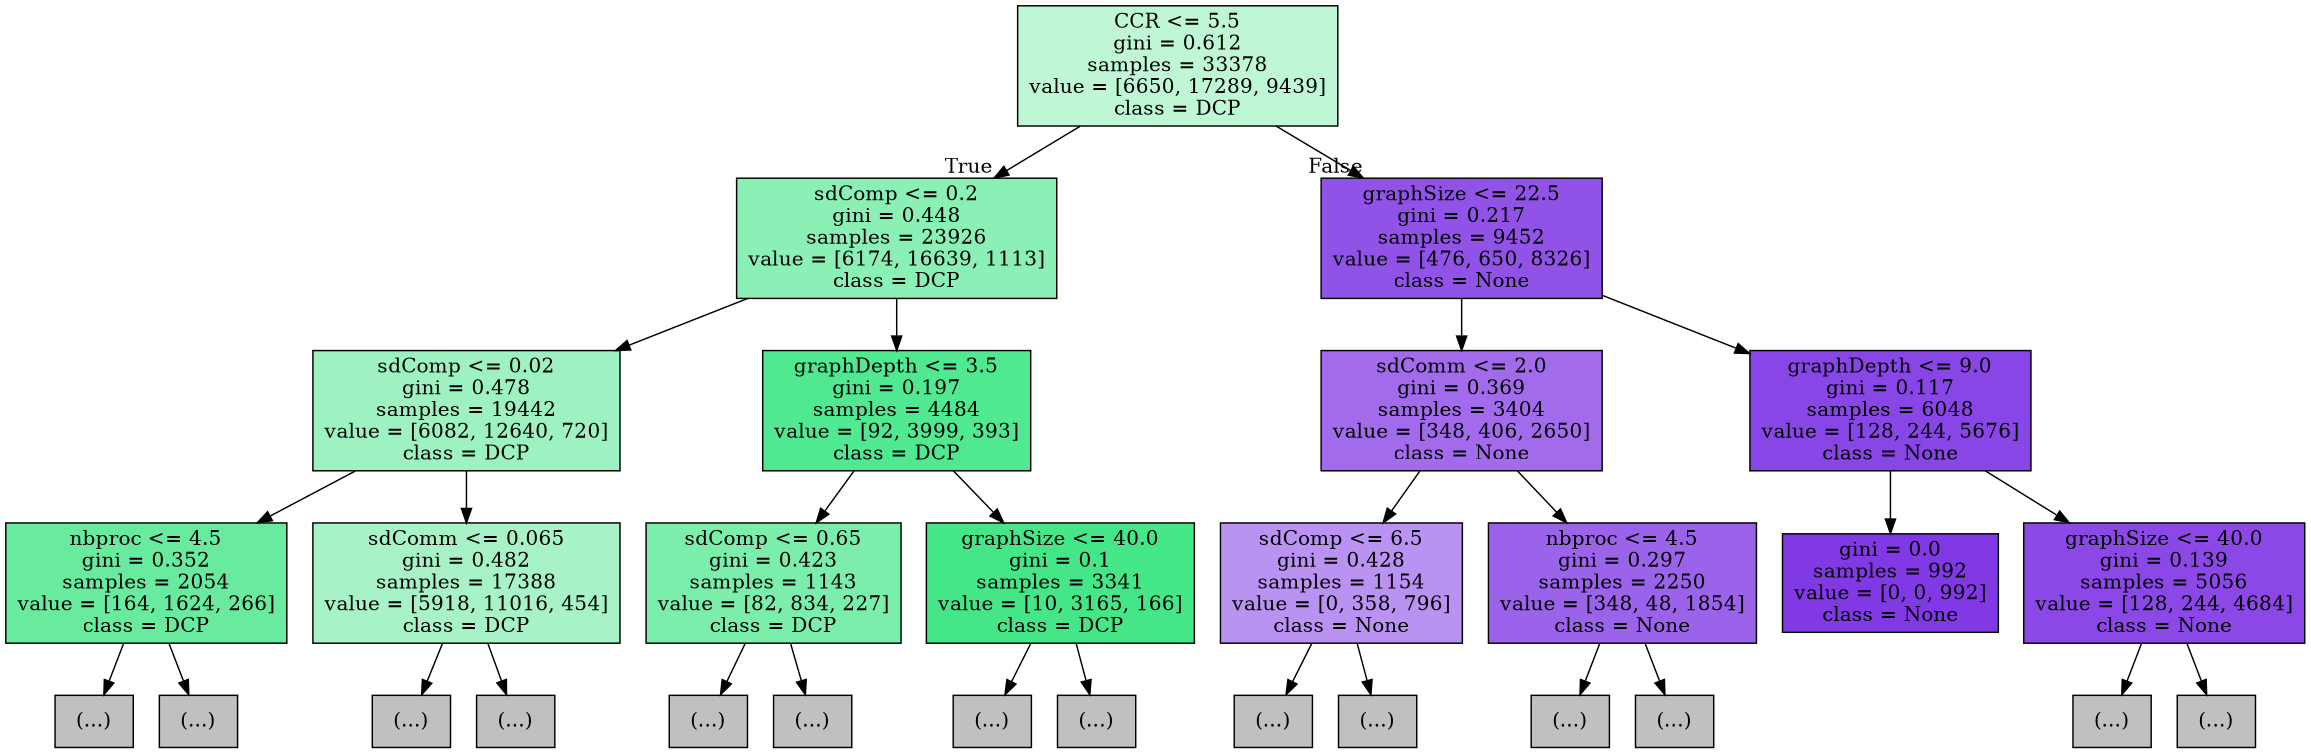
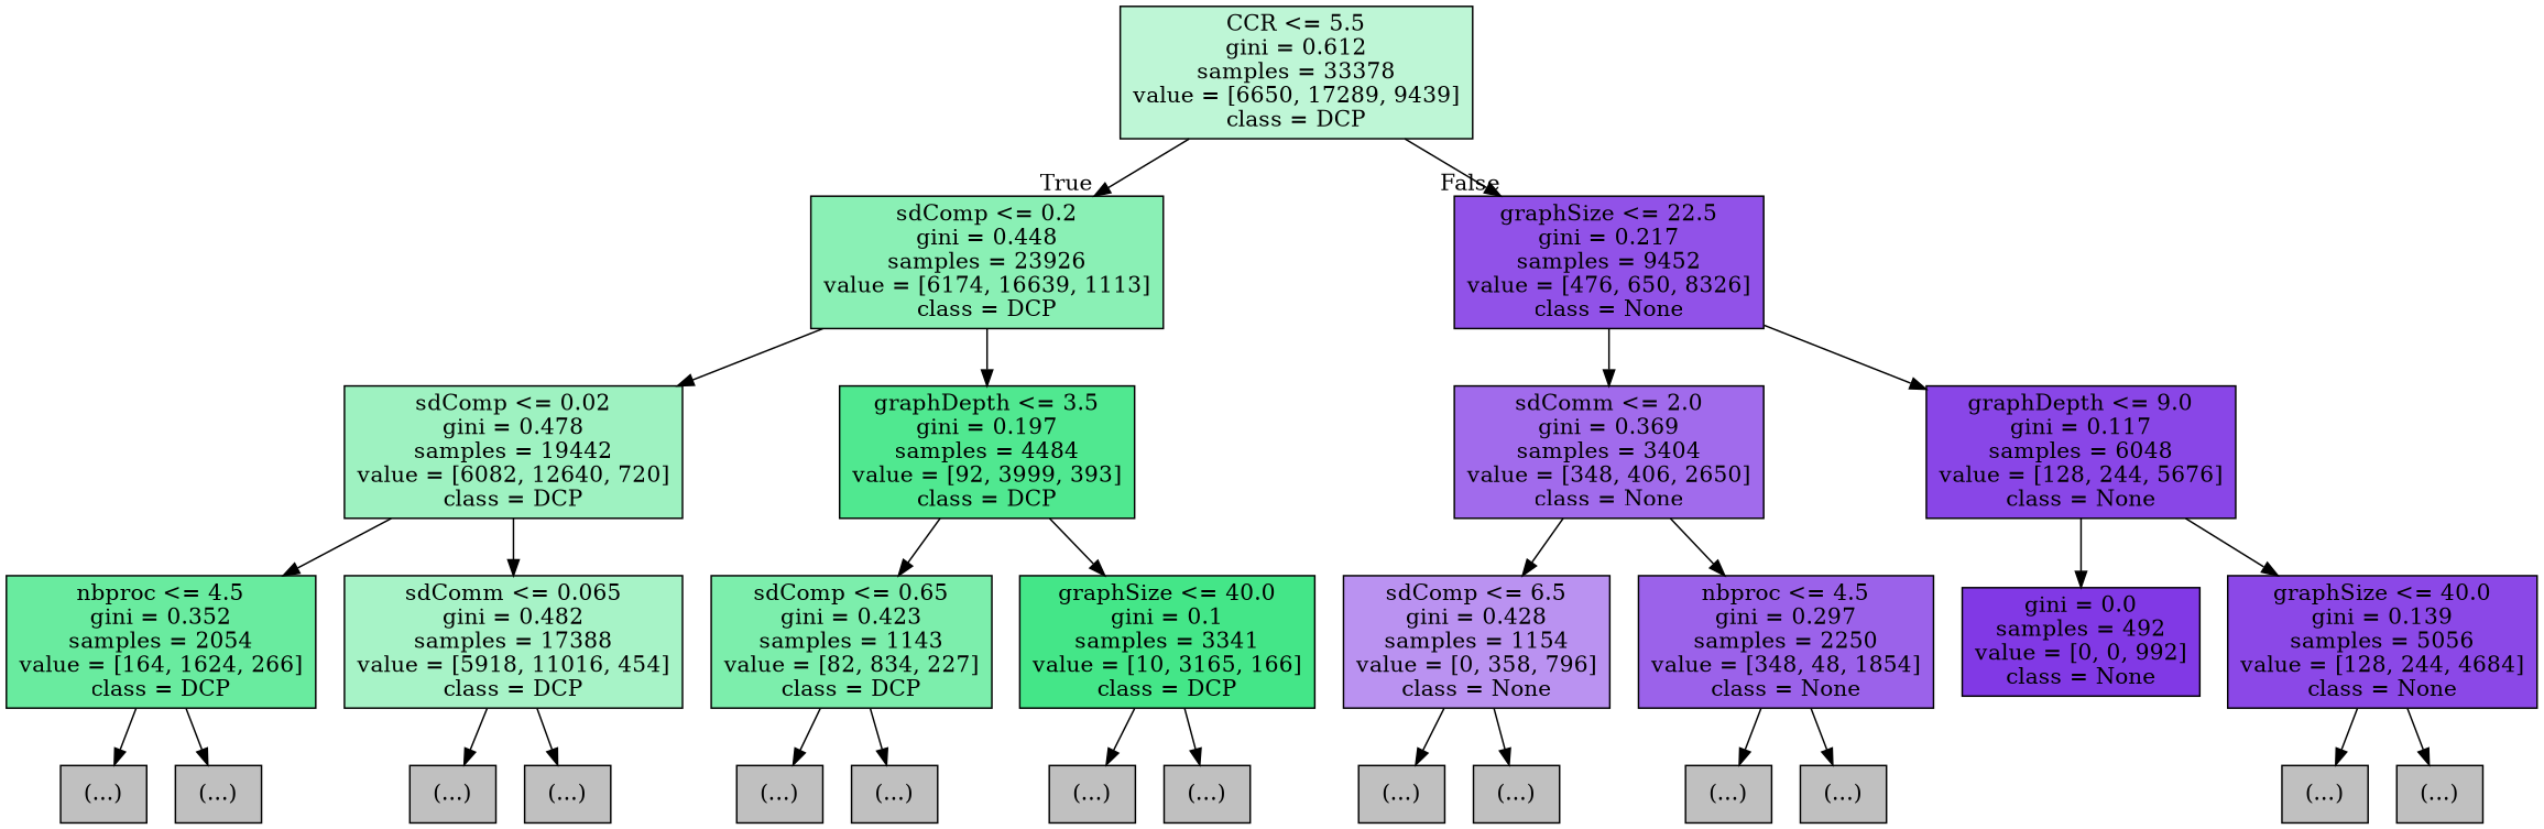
  digraph {
    node [color=black fillcolor="#C0C0C0" shape=box style=filled]
    n1 [fillcolor="#bef6d6" label="CCR <= 5.5\ngini = 0.612\nsamples = 33378\nvalue = [6650, 17289, 9439]\nclass = DCP"]
    n2 [fillcolor="#8af0b5" label="sdComp <= 0.2\ngini = 0.448\nsamples = 23926\nvalue = [6174, 16639, 1113]\nclass = DCP"]
    n3 [fillcolor="#9152e8" label="graphSize <= 22.5\ngini = 0.217\nsamples = 9452\nvalue = [476, 650, 8326]\nclass = None"]
    n4 [fillcolor="#9ef2c1" label="sdComp <= 0.02\ngini = 0.478\nsamples = 19442\nvalue = [6082, 12640, 720]\nclass = DCP"]
    n5 [fillcolor="#50e890" label="graphDepth <= 3.5\ngini = 0.197\nsamples = 4484\nvalue = [92, 3999, 393]\nclass = DCP"]
    n6 [fillcolor="#69eb9f" label="nbproc <= 4.5\ngini = 0.352\nsamples = 2054\nvalue = [164, 1624, 266]\nclass = DCP"]
    n7 [fillcolor="#a7f3c7" label="sdComm <= 0.065\ngini = 0.482\nsamples = 17388\nvalue = [5918, 11016, 454]\nclass = DCP"]
    n8 [label="(...)"]
    n9 [label="(...)"]
    n10 [label="(...)"]
    n11 [label="(...)"]
    n12 [fillcolor="#7ceeac" label="sdComp <= 0.65\ngini = 0.423\nsamples = 1143\nvalue = [82, 834, 227]\nclass = DCP"]
    n13 [fillcolor="#44e688" label="graphSize <= 40.0\ngini = 0.1\nsamples = 3341\nvalue = [10, 3165, 166]\nclass = DCP"]
    n14 [label="(...)"]
    n15 [label="(...)"]
    n16 [label="(...)"]
    n17 [label="(...)"]
    n18 [fillcolor="#a16bec" label="sdComm <= 2.0\ngini = 0.369\nsamples = 3404\nvalue = [348, 406, 2650]\nclass = None"]
    n19 [fillcolor="#8946e7" label="graphDepth <= 9.0\ngini = 0.117\nsamples = 6048\nvalue = [128, 244, 5676]\nclass = None"]
    n20 [fillcolor="#ba92f1" label="sdComp <= 6.5\ngini = 0.428\nsamples = 1154\nvalue = [0, 358, 796]\nclass = None"]
    n21 [fillcolor="#9b62ea" label="nbproc <= 4.5\ngini = 0.297\nsamples = 2250\nvalue = [348, 48, 1854]\nclass = None"]
    n22 [label="(...)"]
    n23 [label="(...)"]
    n24 [label="(...)"]
    n25 [label="(...)"]
-   n26 [fillcolor="#8139e5" label="gini = 0.0\nsamples = 992\nvalue = [0, 0, 992]\nclass = None"]
+   n26 [fillcolor="#8139e5" label="gini = 0.0\nsamples = 492\nvalue = [0, 0, 992]\nclass = None"]
    n27 [fillcolor="#8b48e7" label="graphSize <= 40.0\ngini = 0.139\nsamples = 5056\nvalue = [128, 244, 4684]\nclass = None"]
    n28 [label="(...)"]
    n29 [label="(...)"]
    n1 -> n2 [headlabel=True labelangle=45 labeldistance=2.5]
    n1 -> n3 [headlabel=False labelangle=-45 labeldistance=2.5]
    n2 -> n4
    n2 -> n5
    n3 -> n18
    n3 -> n19
    n4 -> n6
    n4 -> n7
    n5 -> n12
    n5 -> n13
    n6 -> n8
    n6 -> n9
    n7 -> n10
    n7 -> n11
    n12 -> n14
    n12 -> n15
    n13 -> n16
    n13 -> n17
    n18 -> n20
    n18 -> n21
    n19 -> n26
    n19 -> n27
    n20 -> n22
    n20 -> n23
    n21 -> n24
    n21 -> n25
    n27 -> n28
    n27 -> n29
  }
